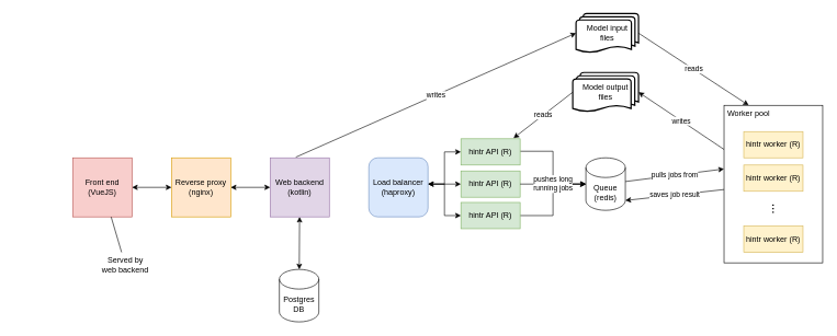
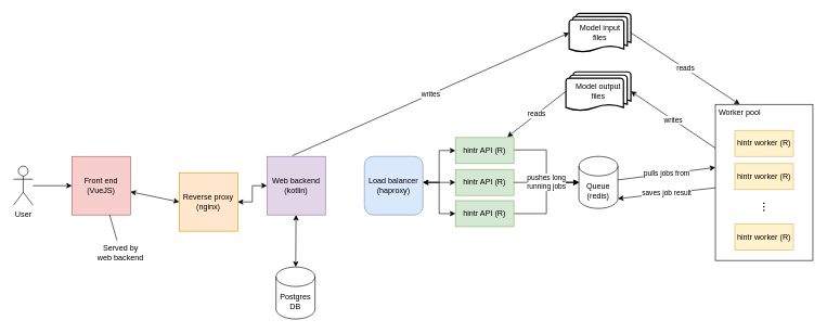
  <mxCell id="0" />
  <mxCell id="1" parent="0" />
  <mxCell id="2" style="edgeStyle=orthogonalEdgeStyle;rounded=0;orthogonalLoop=1;jettySize=auto;html=1;entryX=0;entryY=0.5;entryDx=0;entryDy=0;startArrow=classic;startFill=1;" parent="1" source="3" target="9" edge="1"><mxGeometry relative="1" as="geometry" /></mxCell>
- <mxCell id="3" value="Reverse proxy (nginx)" style="whiteSpace=wrap;html=1;aspect=fixed;fillColor=#ffe6cc;strokeColor=#d79b00;" parent="1" vertex="1"><mxGeometry x="260" y="240" width="90" height="90" as="geometry" /></mxCell>
+ <mxCell id="3" value="Reverse proxy (nginx)" style="whiteSpace=wrap;html=1;aspect=fixed;fillColor=#ffe6cc;strokeColor=#d79b00;" parent="1" vertex="1"><mxGeometry x="275" y="265" width="90" height="90" as="geometry" /></mxCell>
  <mxCell id="4" style="rounded=0;orthogonalLoop=1;jettySize=auto;html=1;entryX=0;entryY=0.5;entryDx=0;entryDy=0;startArrow=classic;startFill=1;" parent="1" source="27" target="3" edge="1"><mxGeometry relative="1" as="geometry"><mxPoint x="190" y="285" as="sourcePoint" /></mxGeometry></mxCell>
+ <mxCell id="5" style="edgeStyle=orthogonalEdgeStyle;rounded=0;orthogonalLoop=1;jettySize=auto;html=1;entryX=0;entryY=0.5;entryDx=0;entryDy=0;" parent="1" source="6" target="27" edge="1"><mxGeometry relative="1" as="geometry" /></mxCell>
+ <mxCell id="6" value="User" style="shape=umlActor;verticalLabelPosition=bottom;verticalAlign=top;html=1;outlineConnect=0;" parent="1" vertex="1"><mxGeometry x="20" y="255" width="30" height="60" as="geometry" /></mxCell>
  <mxCell id="7" value="writes" style="rounded=0;orthogonalLoop=1;jettySize=auto;html=1;exitX=0.433;exitY=-0.011;exitDx=0;exitDy=0;exitPerimeter=0;entryX=0;entryY=0.5;entryDx=0;entryDy=0;entryPerimeter=0;" parent="1" source="9" target="34" edge="1"><mxGeometry relative="1" as="geometry" /></mxCell>
  <mxCell id="8" style="rounded=0;orthogonalLoop=1;jettySize=auto;html=1;startArrow=classic;startFill=1;" parent="1" source="9" target="10" edge="1"><mxGeometry relative="1" as="geometry" /></mxCell>
  <mxCell id="9" value="Web backend (kotlin)" style="whiteSpace=wrap;html=1;aspect=fixed;fillColor=#e1d5e7;strokeColor=#9673a6;" parent="1" vertex="1"><mxGeometry x="410" y="240" width="90" height="90" as="geometry" /></mxCell>
  <mxCell id="10" value="Postgres DB" style="shape=cylinder3;whiteSpace=wrap;html=1;boundedLbl=1;backgroundOutline=1;size=15;" parent="1" vertex="1"><mxGeometry x="424" y="410" width="60" height="80" as="geometry" /></mxCell>
  <mxCell id="11" value="reads" style="rounded=0;orthogonalLoop=1;jettySize=auto;html=1;entryX=0.25;entryY=0;entryDx=0;entryDy=0;exitX=1;exitY=0.5;exitDx=0;exitDy=0;exitPerimeter=0;" parent="1" source="34" target="21" edge="1"><mxGeometry relative="1" as="geometry" /></mxCell>
  <mxCell id="12" style="edgeStyle=orthogonalEdgeStyle;rounded=0;orthogonalLoop=1;jettySize=auto;html=1;entryX=0;entryY=0.5;entryDx=0;entryDy=0;" parent="1" source="15" target="17" edge="1"><mxGeometry relative="1" as="geometry"><Array as="points"><mxPoint x="675" y="280" /><mxPoint x="675" y="231" /></Array></mxGeometry></mxCell>
  <mxCell id="13" style="edgeStyle=orthogonalEdgeStyle;rounded=0;orthogonalLoop=1;jettySize=auto;html=1;entryX=0;entryY=0.5;entryDx=0;entryDy=0;startArrow=classic;startFill=1;" parent="1" source="15" target="23" edge="1"><mxGeometry relative="1" as="geometry"><Array as="points"><mxPoint x="670" y="280" /><mxPoint x="670" y="280" /></Array></mxGeometry></mxCell>
  <mxCell id="14" style="edgeStyle=orthogonalEdgeStyle;rounded=0;orthogonalLoop=1;jettySize=auto;html=1;entryX=0;entryY=0.5;entryDx=0;entryDy=0;startArrow=classic;startFill=1;" parent="1" source="15" target="25" edge="1"><mxGeometry relative="1" as="geometry"><Array as="points"><mxPoint x="675" y="280" /><mxPoint x="675" y="328" /></Array></mxGeometry></mxCell>
  <mxCell id="15" value="Load balancer (haproxy)" style="whiteSpace=wrap;html=1;aspect=fixed;fillColor=#dae8fc;strokeColor=#6c8ebf;rounded=1;" parent="1" vertex="1"><mxGeometry x="560" y="240" width="90" height="90" as="geometry" /></mxCell>
  <mxCell id="16" style="edgeStyle=orthogonalEdgeStyle;rounded=0;orthogonalLoop=1;jettySize=auto;html=1;" parent="1" source="17" target="19" edge="1"><mxGeometry relative="1" as="geometry"><Array as="points"><mxPoint x="840" y="230" /><mxPoint x="840" y="280" /></Array></mxGeometry></mxCell>
  <mxCell id="17" value="hintr API (R)" style="whiteSpace=wrap;html=1;fillColor=#d5e8d4;strokeColor=#82b366;" parent="1" vertex="1"><mxGeometry x="700" y="211" width="90" height="40" as="geometry" /></mxCell>
  <mxCell id="18" value="pulls jobs from" style="rounded=0;orthogonalLoop=1;jettySize=auto;html=1;entryX=0;entryY=0.404;entryDx=0;entryDy=0;entryPerimeter=0;" parent="1" source="19" target="21" edge="1"><mxGeometry relative="1" as="geometry" /></mxCell>
  <mxCell id="19" value="Queue (redis)" style="shape=cylinder3;whiteSpace=wrap;html=1;boundedLbl=1;backgroundOutline=1;size=15;" parent="1" vertex="1"><mxGeometry x="890" y="240" width="60" height="80" as="geometry" /></mxCell>
  <mxCell id="20" value="writes" style="rounded=0;orthogonalLoop=1;jettySize=auto;html=1;entryX=1;entryY=0.5;entryDx=0;entryDy=0;entryPerimeter=0;exitX=0.007;exitY=0.283;exitDx=0;exitDy=0;exitPerimeter=0;" parent="1" source="21" target="33" edge="1"><mxGeometry relative="1" as="geometry"><mxPoint x="1100" y="199.997" as="sourcePoint" /><mxPoint x="950" y="113.33" as="targetPoint" /></mxGeometry></mxCell>
  <mxCell id="21" value="&lt;div style=&quot;text-align: center;&quot;&gt;&lt;span style=&quot;background-color: initial;&quot;&gt;&amp;nbsp;Worker pool&lt;/span&gt;&lt;/div&gt;&lt;div style=&quot;text-align: center;&quot;&gt;&lt;span style=&quot;background-color: initial;&quot;&gt;&lt;br&gt;&lt;/span&gt;&lt;/div&gt;&lt;div style=&quot;text-align: center;&quot;&gt;&lt;span style=&quot;background-color: initial;&quot;&gt;&lt;br&gt;&lt;/span&gt;&lt;/div&gt;&lt;div style=&quot;text-align: center;&quot;&gt;&lt;span style=&quot;background-color: initial;&quot;&gt;&lt;br&gt;&lt;/span&gt;&lt;/div&gt;&lt;div style=&quot;text-align: center;&quot;&gt;&lt;span style=&quot;background-color: initial;&quot;&gt;&lt;br&gt;&lt;/span&gt;&lt;/div&gt;&lt;div style=&quot;text-align: center;&quot;&gt;&lt;span style=&quot;background-color: initial;&quot;&gt;&lt;br&gt;&lt;/span&gt;&lt;/div&gt;&lt;div style=&quot;text-align: center;&quot;&gt;&lt;span style=&quot;background-color: initial;&quot;&gt;&lt;br&gt;&lt;/span&gt;&lt;/div&gt;&lt;div style=&quot;text-align: center;&quot;&gt;&lt;span style=&quot;background-color: initial;&quot;&gt;&lt;br&gt;&lt;/span&gt;&lt;/div&gt;&lt;div style=&quot;text-align: center;&quot;&gt;&lt;span style=&quot;background-color: initial;&quot;&gt;&lt;br&gt;&lt;/span&gt;&lt;/div&gt;&lt;div style=&quot;text-align: center;&quot;&gt;&lt;span style=&quot;background-color: initial;&quot;&gt;&lt;br&gt;&lt;/span&gt;&lt;/div&gt;&lt;div style=&quot;text-align: center;&quot;&gt;&lt;span style=&quot;background-color: initial;&quot;&gt;&lt;br&gt;&lt;/span&gt;&lt;/div&gt;&lt;div style=&quot;text-align: center;&quot;&gt;&lt;span style=&quot;background-color: initial;&quot;&gt;&lt;br&gt;&lt;/span&gt;&lt;/div&gt;&lt;div style=&quot;text-align: center;&quot;&gt;&lt;span style=&quot;background-color: initial;&quot;&gt;&lt;br&gt;&lt;/span&gt;&lt;/div&gt;&lt;div style=&quot;text-align: center;&quot;&gt;&lt;span style=&quot;background-color: initial;&quot;&gt;&lt;br&gt;&lt;/span&gt;&lt;/div&gt;&lt;div style=&quot;text-align: center;&quot;&gt;&lt;span style=&quot;background-color: initial;&quot;&gt;&lt;br&gt;&lt;/span&gt;&lt;/div&gt;&lt;div style=&quot;text-align: center;&quot;&gt;&lt;span style=&quot;background-color: initial;&quot;&gt;&lt;br&gt;&lt;/span&gt;&lt;/div&gt;" style="rounded=0;whiteSpace=wrap;html=1;align=left;" parent="1" vertex="1"><mxGeometry x="1100" y="160" width="150" height="240" as="geometry" /></mxCell>
  <mxCell id="22" value="saves job result" style="rounded=0;orthogonalLoop=1;jettySize=auto;html=1;entryX=1;entryY=1;entryDx=0;entryDy=-15;entryPerimeter=0;" parent="1" source="21" target="19" edge="1"><mxGeometry relative="1" as="geometry"><mxPoint x="950" y="350" as="sourcePoint" /><mxPoint x="1090" y="354" as="targetPoint" /></mxGeometry></mxCell>
  <mxCell id="23" value="hintr API (R)" style="whiteSpace=wrap;html=1;fillColor=#d5e8d4;strokeColor=#82b366;" parent="1" vertex="1"><mxGeometry x="700" y="260" width="90" height="40" as="geometry" /></mxCell>
  <mxCell id="24" style="edgeStyle=orthogonalEdgeStyle;rounded=0;orthogonalLoop=1;jettySize=auto;html=1;entryX=0;entryY=0.5;entryDx=0;entryDy=0;entryPerimeter=0;" parent="1" source="25" target="19" edge="1"><mxGeometry relative="1" as="geometry" /></mxCell>
  <mxCell id="25" value="hintr API (R)" style="whiteSpace=wrap;html=1;fillColor=#d5e8d4;strokeColor=#82b366;" parent="1" vertex="1"><mxGeometry x="700" y="308" width="90" height="40" as="geometry" /></mxCell>
  <mxCell id="26" value="pushes long&lt;br&gt;running jobs" style="rounded=0;orthogonalLoop=1;jettySize=auto;html=1;entryX=0;entryY=0.5;entryDx=0;entryDy=0;entryPerimeter=0;exitX=1;exitY=0.5;exitDx=0;exitDy=0;" parent="1" source="23" target="19" edge="1"><mxGeometry relative="1" as="geometry"><Array as="points"><mxPoint x="840" y="280" /></Array></mxGeometry></mxCell>
  <mxCell id="27" value="Front end&lt;br&gt;(VueJS)" style="whiteSpace=wrap;html=1;aspect=fixed;fillColor=#f8cecc;strokeColor=#b85450;" parent="1" vertex="1"><mxGeometry x="110" y="240" width="90" height="90" as="geometry" /></mxCell>
  <mxCell id="28" value="hintr worker (R)" style="whiteSpace=wrap;html=1;fillColor=#fff2cc;strokeColor=#d6b656;" parent="1" vertex="1"><mxGeometry x="1130" y="200" width="90" height="40" as="geometry" /></mxCell>
  <mxCell id="29" value="hintr worker (R)" style="whiteSpace=wrap;html=1;fillColor=#fff2cc;strokeColor=#d6b656;" parent="1" vertex="1"><mxGeometry x="1130" y="251" width="90" height="40" as="geometry" /></mxCell>
  <mxCell id="30" value="hintr worker (R)" style="whiteSpace=wrap;html=1;fillColor=#fff2cc;strokeColor=#d6b656;" parent="1" vertex="1"><mxGeometry x="1130" y="344" width="90" height="40" as="geometry" /></mxCell>
  <mxCell id="31" value="&lt;font style=&quot;font-size: 20px;&quot;&gt;...&lt;/font&gt;" style="text;html=1;align=center;verticalAlign=middle;whiteSpace=wrap;rounded=0;rotation=90;" parent="1" vertex="1"><mxGeometry x="1152" y="303" width="60" height="30" as="geometry" /></mxCell>
  <mxCell id="32" value="reads" style="rounded=0;orthogonalLoop=1;jettySize=auto;html=1;entryX=0;entryY=0.5;entryDx=0;entryDy=0;entryPerimeter=0;endArrow=none;endFill=0;startArrow=classic;startFill=1;" edge="1" parent="1" target="33"><mxGeometry relative="1" as="geometry"><mxPoint x="780" y="210" as="sourcePoint" /><mxPoint x="900" y="155" as="targetPoint" /></mxGeometry></mxCell>
  <mxCell id="33" value="Model output&lt;br&gt;files" style="strokeWidth=2;html=1;shape=mxgraph.flowchart.multi-document;whiteSpace=wrap;" vertex="1" parent="1"><mxGeometry x="870" y="110" width="100" height="60" as="geometry" /></mxCell>
  <mxCell id="34" value="Model input&lt;br&gt;files" style="strokeWidth=2;html=1;shape=mxgraph.flowchart.multi-document;whiteSpace=wrap;" vertex="1" parent="1"><mxGeometry x="875" y="20" width="95" height="60" as="geometry" /></mxCell>
  <mxCell id="35" style="rounded=0;orthogonalLoop=1;jettySize=auto;html=1;endArrow=none;endFill=0;" edge="1" parent="1" source="36" target="27"><mxGeometry relative="1" as="geometry" /></mxCell>
- <mxCell id="36" value="Served by web backend" style="text;html=1;align=center;verticalAlign=middle;whiteSpace=wrap;rounded=0;" vertex="1" parent="1"><mxGeometry x="150" y="384" width="80" height="40" as="geometry" /></mxCell>
+ <mxCell id="36" value="Served by web backend" style="text;html=1;align=center;verticalAlign=middle;whiteSpace=wrap;rounded=0;" vertex="1" parent="1"><mxGeometry x="145" y="369" width="80" height="40" as="geometry" /></mxCell>
